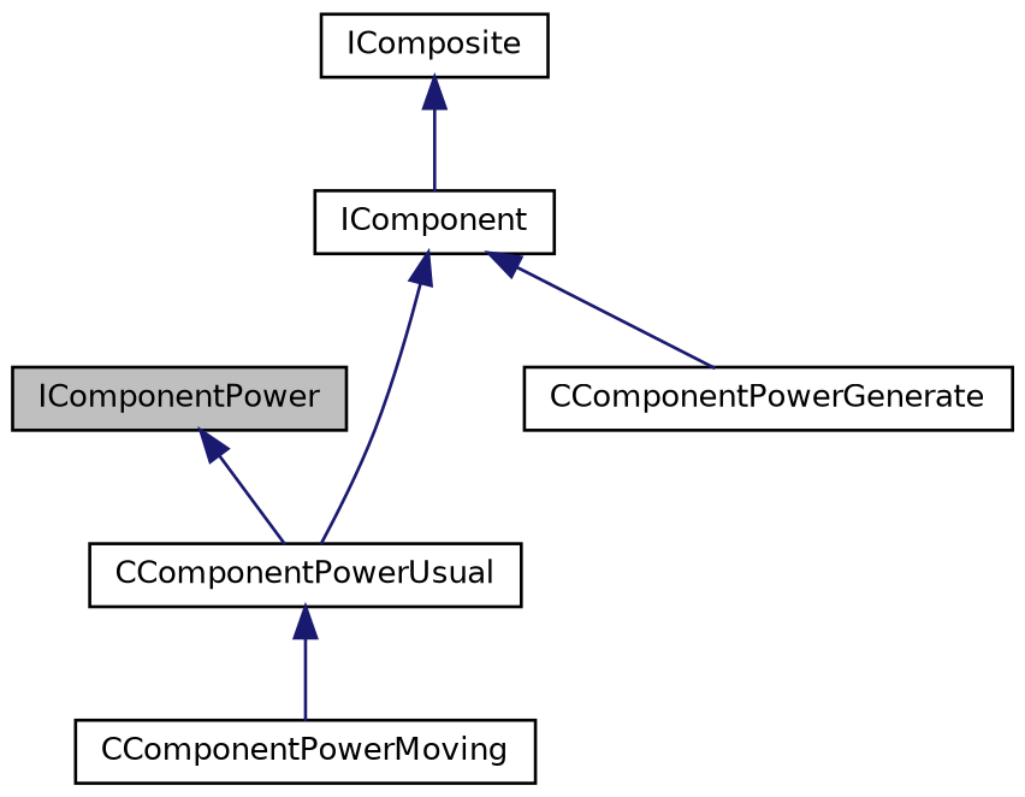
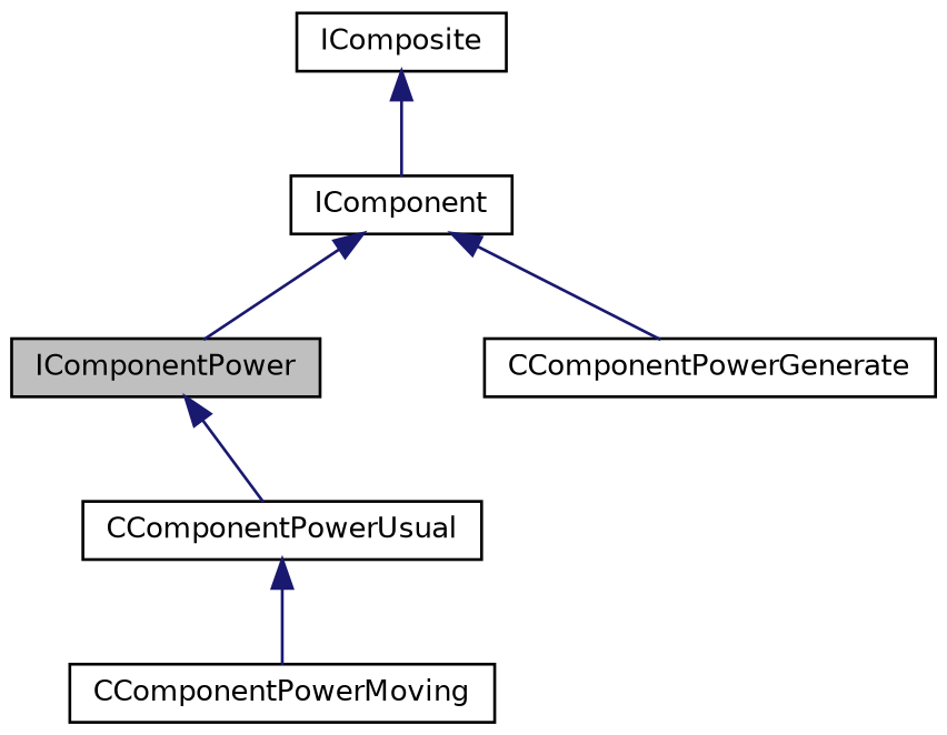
  digraph {
    node [color=black fillcolor=white fontname=Helvetica fontsize=10 shape=record style=filled]
    edge [color=midnightblue dir=back fontname=Helvetica fontsize=10 labelfontname=Helvetica labelfontsize=10 style=solid]
    n1 [fillcolor=grey75 fontcolor=black height=0.2 label=IComponentPower width=0.4]
    n2 [height=0.2 label=CComponentPowerUsual width=0.4]
    n3 [height=0.2 label=CComponentPowerGenerate width=0.4]
    n4 [height=0.2 label=CComponentPowerMoving width=0.4]
    n5 [height=0.2 label=IComponent width=0.4]
    n6 [height=0.2 label=IComposite width=0.4]
    n1 -> n2
    n2 -> n4
-   n5 -> n2
+   n5 -> n1
    n5 -> n3
    n6 -> n5
  }
